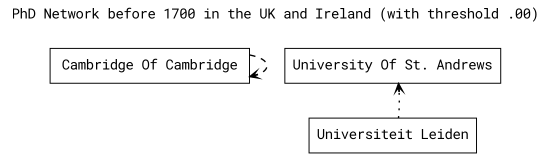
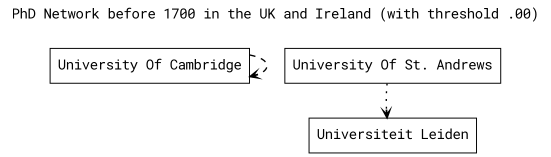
  digraph {
    fontname="Roboto Mono"
    label="PhD Network before 1700 in the UK and Ireland (with threshold .00)"
    labelloc=t
    node [fillcolor=white fontname="Roboto Mono" shape=rectangle style=filled]
    edge [arrowhead=vee arrowsize=0.8 fontname="Roboto Mono" penwidth=1.4 weight=0.1]
-   "University Of Cambridge" [label="Cambridge Of Cambridge"]
+   "University Of Cambridge"
    "University Of St. Andrews"
    "Universiteit Leiden"
    "University Of Cambridge" -> "University Of Cambridge" [style=dashed]
-   "Universiteit Leiden" -> "University Of St. Andrews" [style=dotted]
+   "University Of St. Andrews" -> "Universiteit Leiden" [style=dotted]
  }
